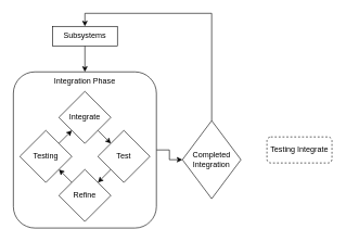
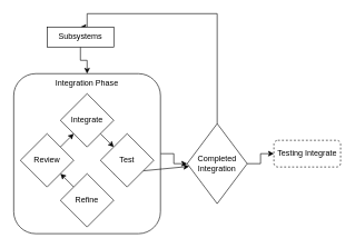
  <mxCell id="0" />
  <mxCell id="1" parent="0" />
  <mxCell id="2" style="edgeStyle=orthogonalEdgeStyle;rounded=0;orthogonalLoop=1;jettySize=auto;html=1;entryX=0;entryY=0.5;entryDx=0;entryDy=0;" edge="1" parent="1" source="3" target="14"><mxGeometry relative="1" as="geometry" /></mxCell>
  <mxCell id="3" value="Integration Phase" style="rounded=1;whiteSpace=wrap;html=1;verticalAlign=top;" vertex="1" parent="1"><mxGeometry x="20" y="110" width="220" height="240" as="geometry" /></mxCell>
  <mxCell id="4" style="rounded=0;orthogonalLoop=1;jettySize=auto;html=1;exitX=1;exitY=1;exitDx=0;exitDy=0;entryX=0;entryY=0;entryDx=0;entryDy=0;" edge="1" parent="1" source="5" target="7"><mxGeometry relative="1" as="geometry" /></mxCell>
  <mxCell id="5" value="Integrate" style="rhombus;whiteSpace=wrap;html=1;" vertex="1" parent="1"><mxGeometry x="90" y="140" width="80" height="80" as="geometry" /></mxCell>
- <mxCell id="6" style="rounded=0;orthogonalLoop=1;jettySize=auto;html=1;exitX=0;exitY=1;exitDx=0;exitDy=0;entryX=0;entryY=0;entryDx=0;entryDy=0;" edge="1" parent="1" source="7" target="11"><mxGeometry relative="1" as="geometry" /></mxCell>
+ <mxCell id="6" style="rounded=0;orthogonalLoop=1;jettySize=auto;html=1;exitX=0;exitY=1;exitDx=0;exitDy=0;" edge="1" parent="1" source="7" target="14"><mxGeometry relative="1" as="geometry" /></mxCell>
  <mxCell id="7" value="Test" style="rhombus;whiteSpace=wrap;html=1;" vertex="1" parent="1"><mxGeometry x="150" y="200" width="80" height="80" as="geometry" /></mxCell>
  <mxCell id="8" style="rounded=0;orthogonalLoop=1;jettySize=auto;html=1;exitX=1;exitY=0;exitDx=0;exitDy=0;entryX=0;entryY=1;entryDx=0;entryDy=0;" edge="1" parent="1" source="9" target="5"><mxGeometry relative="1" as="geometry" /></mxCell>
- <mxCell id="9" value="Testing" style="rhombus;whiteSpace=wrap;html=1;" vertex="1" parent="1"><mxGeometry x="30" y="200" width="80" height="80" as="geometry" /></mxCell>
+ <mxCell id="9" value="Review" style="rhombus;whiteSpace=wrap;html=1;" vertex="1" parent="1"><mxGeometry x="30" y="200" width="80" height="80" as="geometry" /></mxCell>
  <mxCell id="10" style="rounded=0;orthogonalLoop=1;jettySize=auto;html=1;exitX=0;exitY=1;exitDx=0;exitDy=0;entryX=1;entryY=1;entryDx=0;entryDy=0;" edge="1" parent="1" source="11" target="9"><mxGeometry relative="1" as="geometry" /></mxCell>
  <mxCell id="11" value="Refine" style="rhombus;whiteSpace=wrap;html=1;direction=south;" vertex="1" parent="1"><mxGeometry x="90" y="260" width="80" height="80" as="geometry" /></mxCell>
  <mxCell id="12" style="edgeStyle=orthogonalEdgeStyle;rounded=0;orthogonalLoop=1;jettySize=auto;html=1;entryX=0.5;entryY=0;entryDx=0;entryDy=0;" edge="1" parent="1" source="14" target="16"><mxGeometry relative="1" as="geometry"><Array as="points"><mxPoint x="325" y="20" /><mxPoint x="130" y="20" /></Array></mxGeometry></mxCell>
+ <mxCell id="13" style="edgeStyle=orthogonalEdgeStyle;rounded=0;orthogonalLoop=1;jettySize=auto;html=1;exitX=1;exitY=0.5;exitDx=0;exitDy=0;entryX=0;entryY=0.5;entryDx=0;entryDy=0;" edge="1" parent="1" source="14" target="17"><mxGeometry relative="1" as="geometry" /></mxCell>
  <mxCell id="14" value="Completed Integration" style="rhombus;whiteSpace=wrap;html=1;" vertex="1" parent="1"><mxGeometry x="280" y="185" width="90" height="120" as="geometry" /></mxCell>
  <mxCell id="15" style="edgeStyle=orthogonalEdgeStyle;rounded=0;orthogonalLoop=1;jettySize=auto;html=1;entryX=0.5;entryY=0;entryDx=0;entryDy=0;" edge="1" parent="1" source="16" target="3"><mxGeometry relative="1" as="geometry" /></mxCell>
- <mxCell id="16" value="Subsystems" style="rounded=0;whiteSpace=wrap;html=1;" vertex="1" parent="1"><mxGeometry x="80" y="40" width="100" height="30" as="geometry" /></mxCell>
+ <mxCell id="16" value="Subsystems" style="rounded=0;whiteSpace=wrap;html=1;" vertex="1" parent="1"><mxGeometry x="70" y="40" width="100" height="30" as="geometry" /></mxCell>
  <mxCell id="17" value="Testing Integrate" style="rounded=1;whiteSpace=wrap;html=1;dashed=1;" vertex="1" parent="1"><mxGeometry x="410" y="210" width="100" height="40" as="geometry" /></mxCell>
